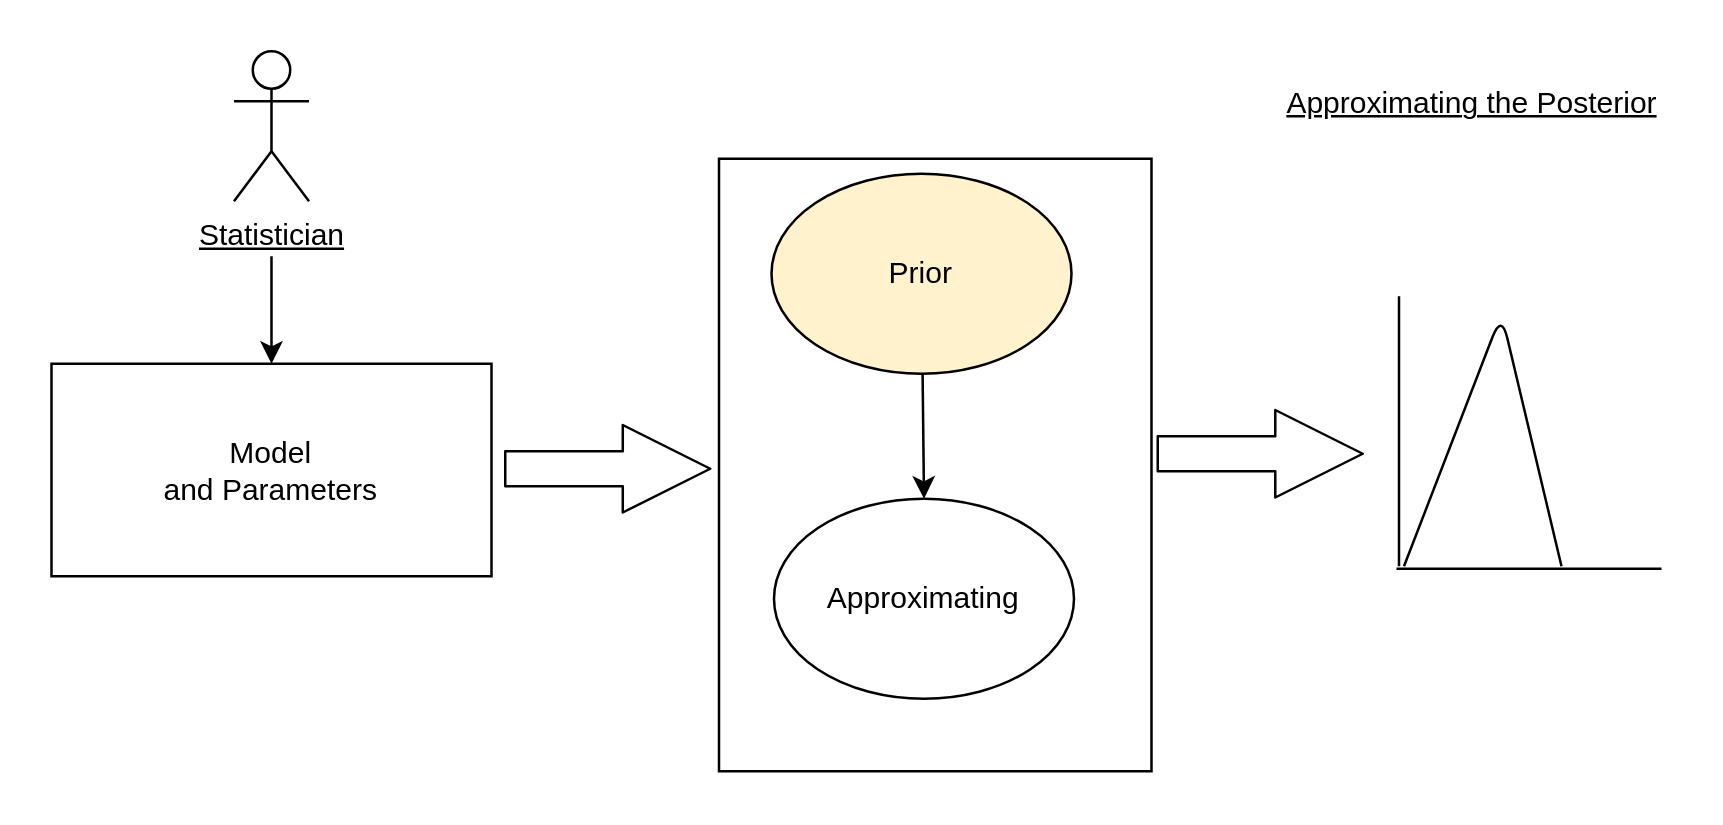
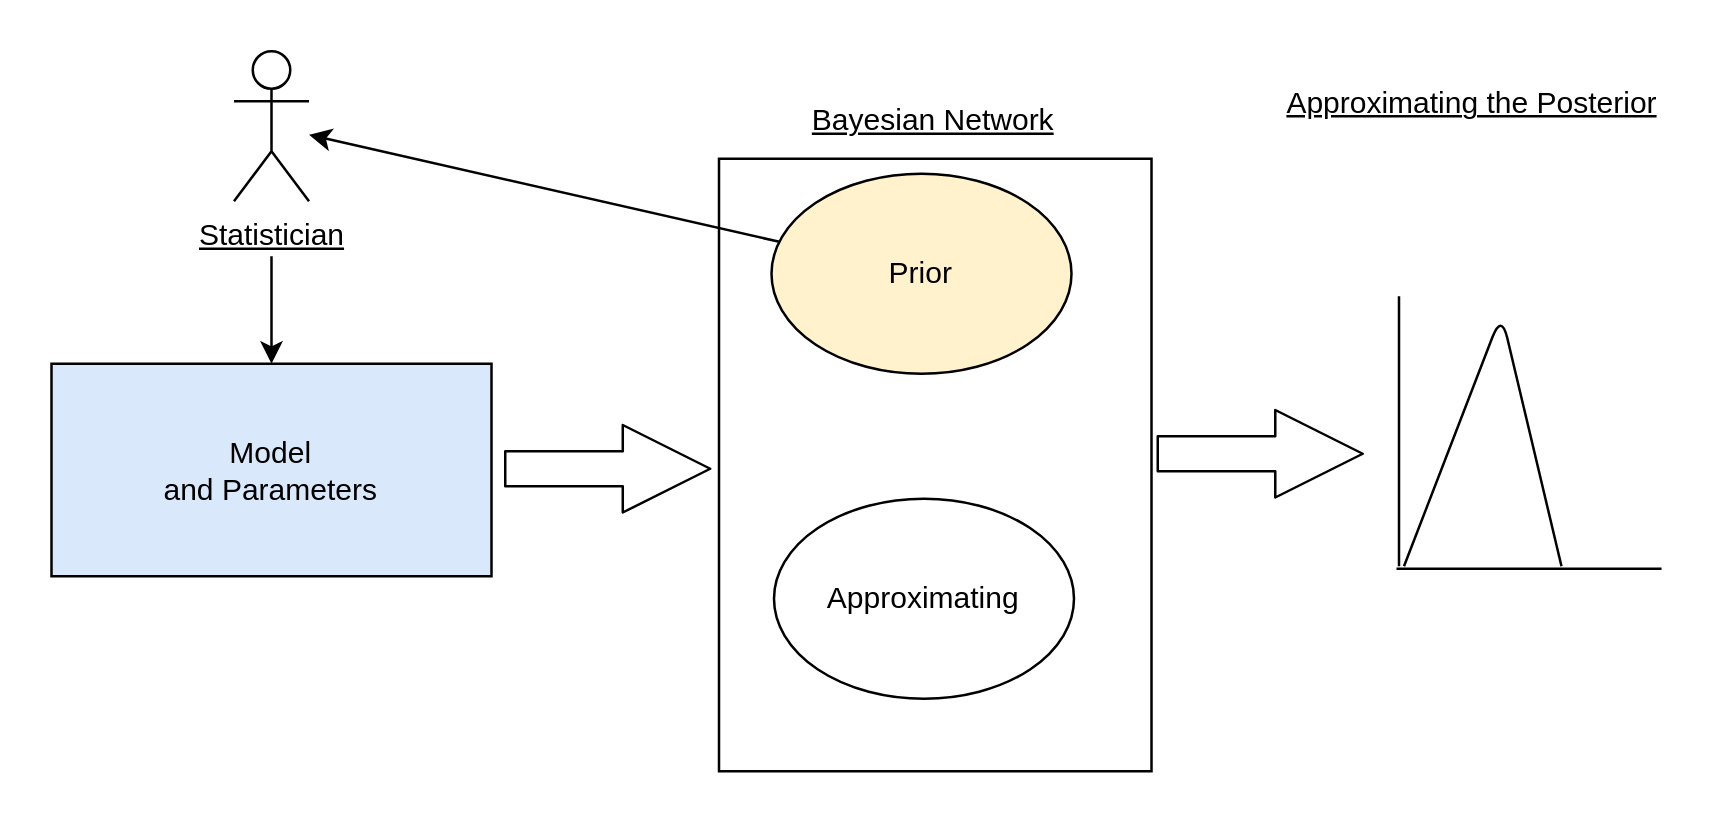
  <mxCell id="0" />
  <mxCell id="1" parent="0" />
- <mxCell id="2" value="Model&lt;br&gt;and Parameters" style="rounded=0;whiteSpace=wrap;html=1;" vertex="1" parent="1"><mxGeometry x="20" y="145" width="176" height="85" as="geometry" /></mxCell>
+ <mxCell id="2" value="Model&lt;br&gt;and Parameters" style="rounded=0;whiteSpace=wrap;html=1;fillColor=#dae8fc;" vertex="1" parent="1"><mxGeometry x="20" y="145" width="176" height="85" as="geometry" /></mxCell>
  <mxCell id="3" value="Prior" style="ellipse;whiteSpace=wrap;html=1;fillColor=#fff2cc;" vertex="1" parent="1"><mxGeometry x="308" y="69" width="120" height="80" as="geometry" /></mxCell>
  <mxCell id="4" value="Approximating" style="ellipse;whiteSpace=wrap;html=1;" vertex="1" parent="1"><mxGeometry x="309" y="199" width="120" height="80" as="geometry" /></mxCell>
- <mxCell id="5" value="" style="endArrow=classic;html=1;entryX=0.5;entryY=0;entryDx=0;entryDy=0;" edge="1" parent="1" source="3" target="4"><mxGeometry width="50" height="50" relative="1" as="geometry"><mxPoint x="372" y="141" as="sourcePoint" /><mxPoint x="372" y="192" as="targetPoint" /></mxGeometry></mxCell>
+ <mxCell id="5" value="" style="endArrow=classic;html=1;" edge="1" parent="1" source="3" target="7"><mxGeometry width="50" height="50" relative="1" as="geometry"><mxPoint x="372" y="141" as="sourcePoint" /><mxPoint x="372" y="192" as="targetPoint" /></mxGeometry></mxCell>
  <mxCell id="6" value="" style="shape=flexArrow;endArrow=classic;html=1;width=14;endSize=11.33;" edge="1" parent="1"><mxGeometry width="50" height="50" relative="1" as="geometry"><mxPoint x="201" y="187" as="sourcePoint" /><mxPoint x="284" y="187" as="targetPoint" /></mxGeometry></mxCell>
  <mxCell id="7" value="&lt;u&gt;Statistician&lt;/u&gt;" style="shape=umlActor;verticalLabelPosition=bottom;verticalAlign=top;html=1;outlineConnect=0;" vertex="1" parent="1"><mxGeometry x="93" y="20" width="30" height="60" as="geometry" /></mxCell>
  <mxCell id="8" value="" style="endArrow=classic;html=1;entryX=0.5;entryY=0;entryDx=0;entryDy=0;" edge="1" parent="1" target="2"><mxGeometry width="50" height="50" relative="1" as="geometry"><mxPoint x="108" y="102" as="sourcePoint" /><mxPoint x="102" y="140" as="targetPoint" /></mxGeometry></mxCell>
  <mxCell id="9" value="" style="rounded=0;whiteSpace=wrap;html=1;fillColor=none;" vertex="1" parent="1"><mxGeometry x="287" y="63" width="173" height="245" as="geometry" /></mxCell>
+ <mxCell id="10" value="&lt;u&gt;Bayesian Network&lt;/u&gt;" style="text;html=1;strokeColor=none;fillColor=none;align=center;verticalAlign=middle;whiteSpace=wrap;rounded=0;" vertex="1" parent="1"><mxGeometry x="318" y="38" width="110" height="20" as="geometry" /></mxCell>
  <mxCell id="11" value="" style="endArrow=none;html=1;" edge="1" parent="1"><mxGeometry width="50" height="50" relative="1" as="geometry"><mxPoint x="559" y="226" as="sourcePoint" /><mxPoint x="559" y="118" as="targetPoint" /></mxGeometry></mxCell>
  <mxCell id="12" value="" style="endArrow=none;html=1;" edge="1" parent="1"><mxGeometry width="50" height="50" relative="1" as="geometry"><mxPoint x="558" y="227" as="sourcePoint" /><mxPoint x="664" y="227" as="targetPoint" /></mxGeometry></mxCell>
  <mxCell id="13" value="" style="endArrow=none;html=1;" edge="1" parent="1"><mxGeometry width="50" height="50" relative="1" as="geometry"><mxPoint x="561" y="226" as="sourcePoint" /><mxPoint x="624" y="226" as="targetPoint" /><Array as="points"><mxPoint x="600" y="125" /></Array></mxGeometry></mxCell>
  <mxCell id="14" value="&lt;u&gt;Approximating the Posterior&lt;/u&gt;" style="text;html=1;strokeColor=none;fillColor=none;align=center;verticalAlign=middle;whiteSpace=wrap;rounded=0;" vertex="1" parent="1"><mxGeometry x="510" y="31" width="157" height="20" as="geometry" /></mxCell>
  <mxCell id="15" value="" style="shape=flexArrow;endArrow=classic;html=1;width=14;endSize=11.33;" edge="1" parent="1"><mxGeometry width="50" height="50" relative="1" as="geometry"><mxPoint x="462" y="181" as="sourcePoint" /><mxPoint x="545" y="181" as="targetPoint" /></mxGeometry></mxCell>
